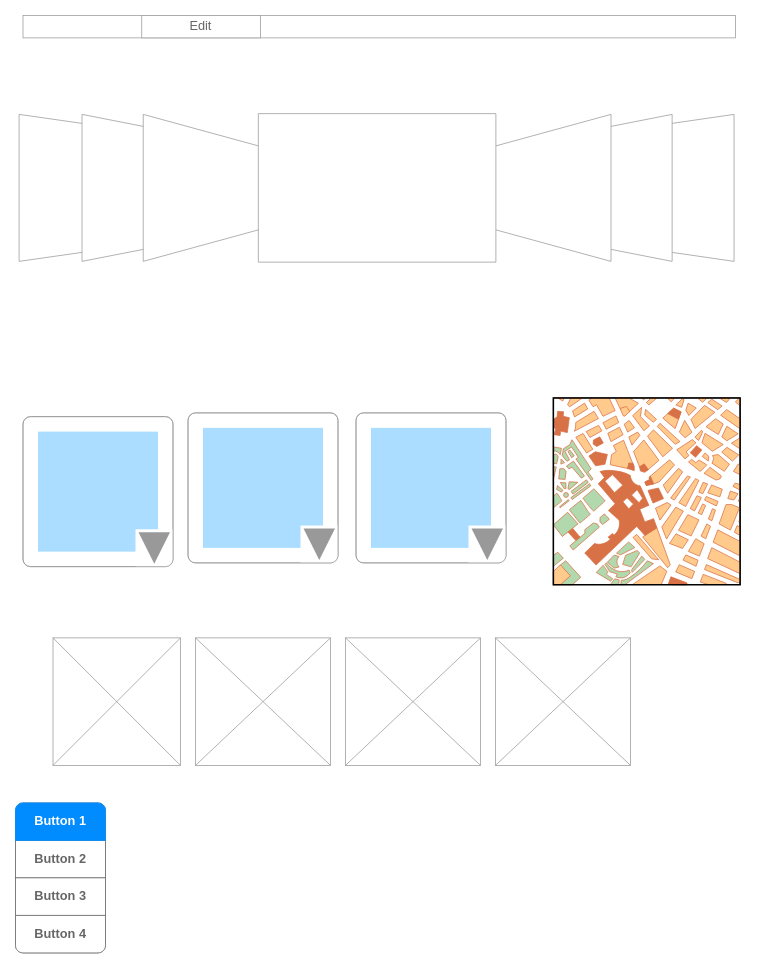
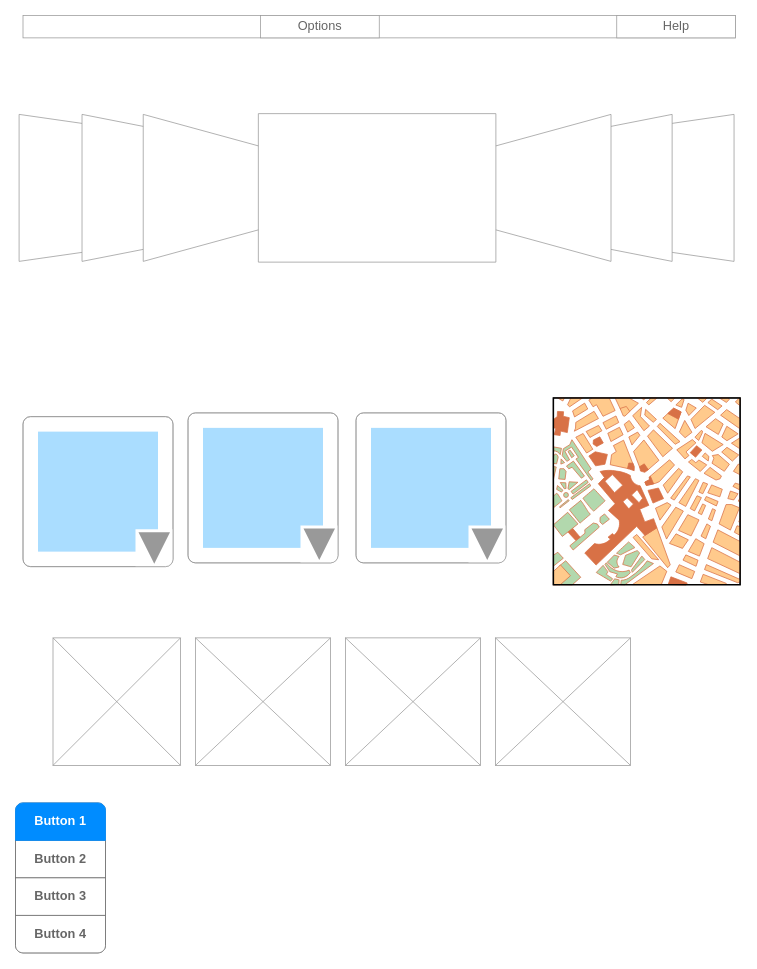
  <mxCell id="0" />
  <mxCell id="1" parent="0" />
  <mxCell id="2" value="" style="verticalLabelPosition=bottom;shadow=0;dashed=0;align=center;html=1;verticalAlign=top;strokeWidth=1;shape=mxgraph.mockup.misc.map;" vertex="1" parent="1"><mxGeometry x="737" y="530" width="250" height="250" as="geometry" /></mxCell>
  <mxCell id="3" value="" style="strokeWidth=1;shadow=0;dashed=0;align=center;html=1;shape=mxgraph.mockup.forms.rrect;rSize=0;strokeColor=#999999;" vertex="1" parent="1"><mxGeometry x="30" width="950" height="30" as="geometry" y="20" /></mxCell>
- <mxCell id="4" value="Edit" style="strokeColor=inherit;fillColor=inherit;gradientColor=inherit;strokeWidth=1;shadow=0;dashed=0;align=center;html=1;shape=mxgraph.mockup.forms.rrect;rSize=0;fontSize=17;fontColor=#666666;whiteSpace=wrap;" vertex="1" parent="3"><mxGeometry x="158.333" width="158.333" height="30" as="geometry" /></mxCell>
+ <mxCell id="5" value="Help" style="strokeColor=inherit;fillColor=inherit;gradientColor=inherit;strokeWidth=1;shadow=0;dashed=0;align=center;html=1;shape=mxgraph.mockup.forms.rrect;rSize=0;fontSize=17;fontColor=#666666;whiteSpace=wrap;" vertex="1" parent="3"><mxGeometry x="791.667" width="158.333" height="30" as="geometry" /></mxCell>
+ <mxCell id="6" value="Options" style="strokeColor=inherit;fillColor=inherit;gradientColor=inherit;strokeWidth=1;shadow=0;dashed=0;align=center;html=1;shape=mxgraph.mockup.forms.rrect;rSize=0;fontSize=17;fontColor=#666666;whiteSpace=wrap;" vertex="1" parent="3"><mxGeometry x="316.667" width="158.333" height="30" as="geometry" /></mxCell>
  <mxCell id="7" value="" style="verticalLabelPosition=bottom;shadow=0;dashed=0;align=center;html=1;verticalAlign=top;strokeWidth=1;shape=mxgraph.mockup.navigation.coverFlow;strokeColor=#999999;" vertex="1" parent="1"><mxGeometry x="20" y="150" width="960" height="200" as="geometry" /></mxCell>
  <mxCell id="8" value="" style="verticalLabelPosition=bottom;shadow=0;dashed=0;align=center;html=1;verticalAlign=top;strokeWidth=1;shape=mxgraph.mockup.graphics.simpleIcon;strokeColor=#999999;" vertex="1" parent="1"><mxGeometry x="260" y="850" width="180" height="170" as="geometry" /></mxCell>
  <mxCell id="9" value="" style="verticalLabelPosition=bottom;shadow=0;dashed=0;align=center;html=1;verticalAlign=top;strokeWidth=1;shape=mxgraph.mockup.graphics.simpleIcon;strokeColor=#999999;" vertex="1" parent="1"><mxGeometry x="70" y="850" width="170" height="170" as="geometry" /></mxCell>
  <mxCell id="10" value="" style="verticalLabelPosition=bottom;shadow=0;dashed=0;align=center;html=1;verticalAlign=top;strokeWidth=1;shape=mxgraph.mockup.graphics.simpleIcon;strokeColor=#999999;" vertex="1" parent="1"><mxGeometry x="460" y="850" width="180" height="170" as="geometry" /></mxCell>
  <mxCell id="11" value="" style="verticalLabelPosition=bottom;shadow=0;dashed=0;align=center;html=1;verticalAlign=top;strokeWidth=1;shape=mxgraph.mockup.graphics.simpleIcon;strokeColor=#999999;" vertex="1" parent="1"><mxGeometry x="660" y="850" width="180" height="170" as="geometry" /></mxCell>
  <mxCell id="12" value="" style="strokeWidth=1;shadow=0;dashed=0;align=center;html=1;shape=mxgraph.mockup.rrect;rSize=10;strokeColor=#666666;" vertex="1" parent="1"><mxGeometry x="20" y="1070" width="120" height="200" as="geometry" /></mxCell>
  <mxCell id="13" value="Button 2" style="strokeColor=inherit;fillColor=inherit;gradientColor=inherit;strokeWidth=1;shadow=0;dashed=0;align=center;html=1;shape=mxgraph.mockup.rrect;rSize=0;fontSize=17;fontColor=#666666;fontStyle=1;resizeWidth=1;whiteSpace=wrap;" vertex="1" parent="12"><mxGeometry width="120" height="50" relative="1" as="geometry"><mxPoint y="50" as="offset" /></mxGeometry></mxCell>
  <mxCell id="14" value="Button 3" style="strokeColor=inherit;fillColor=inherit;gradientColor=inherit;strokeWidth=1;shadow=0;dashed=0;align=center;html=1;shape=mxgraph.mockup.rrect;rSize=0;fontSize=17;fontColor=#666666;fontStyle=1;resizeWidth=1;whiteSpace=wrap;" vertex="1" parent="12"><mxGeometry width="120" height="50" relative="1" as="geometry"><mxPoint y="100" as="offset" /></mxGeometry></mxCell>
  <mxCell id="15" value="Button 4" style="strokeColor=inherit;fillColor=inherit;gradientColor=inherit;strokeWidth=1;shadow=0;dashed=0;align=center;html=1;shape=mxgraph.mockup.bottomButton;rSize=10;fontSize=17;fontColor=#666666;fontStyle=1;resizeWidth=1;whiteSpace=wrap;" vertex="1" parent="12"><mxGeometry y="1" width="120" height="50" relative="1" as="geometry"><mxPoint y="-50" as="offset" /></mxGeometry></mxCell>
  <mxCell id="16" value="Button 1" style="strokeWidth=1;shadow=0;dashed=0;align=center;html=1;shape=mxgraph.mockup.topButton;rSize=10;fontSize=17;fontColor=#ffffff;fontStyle=1;fillColor=#008cff;strokeColor=#008cff;resizeWidth=1;whiteSpace=wrap;" vertex="1" parent="12"><mxGeometry width="120" height="50" relative="1" as="geometry" /></mxCell>
  <mxCell id="17" value="" style="verticalLabelPosition=bottom;shadow=0;dashed=0;align=center;html=1;verticalAlign=top;strokeWidth=1;shape=mxgraph.mockup.forms.colorPicker;chosenColor=#aaddff;" vertex="1" parent="1"><mxGeometry x="30" y="555" width="200" height="200" as="geometry" /></mxCell>
  <mxCell id="18" value="" style="verticalLabelPosition=bottom;shadow=0;dashed=0;align=center;html=1;verticalAlign=top;strokeWidth=1;shape=mxgraph.mockup.forms.colorPicker;chosenColor=#aaddff;" vertex="1" parent="1"><mxGeometry x="250" y="550" width="200" height="200" as="geometry" /></mxCell>
  <mxCell id="19" value="" style="verticalLabelPosition=bottom;shadow=0;dashed=0;align=center;html=1;verticalAlign=top;strokeWidth=1;shape=mxgraph.mockup.forms.colorPicker;chosenColor=#aaddff;" vertex="1" parent="1"><mxGeometry x="474" y="550" width="200" height="200" as="geometry" /></mxCell>
